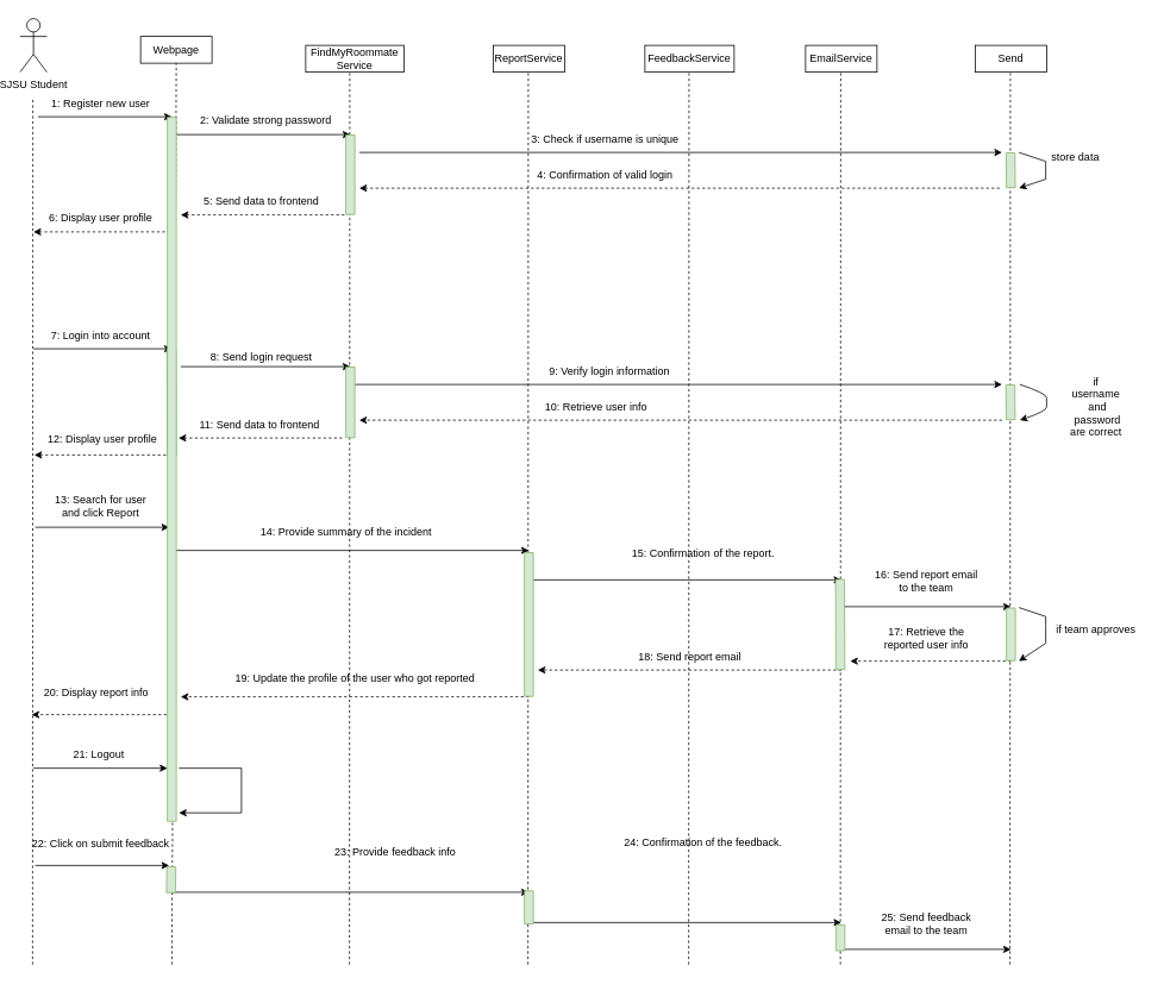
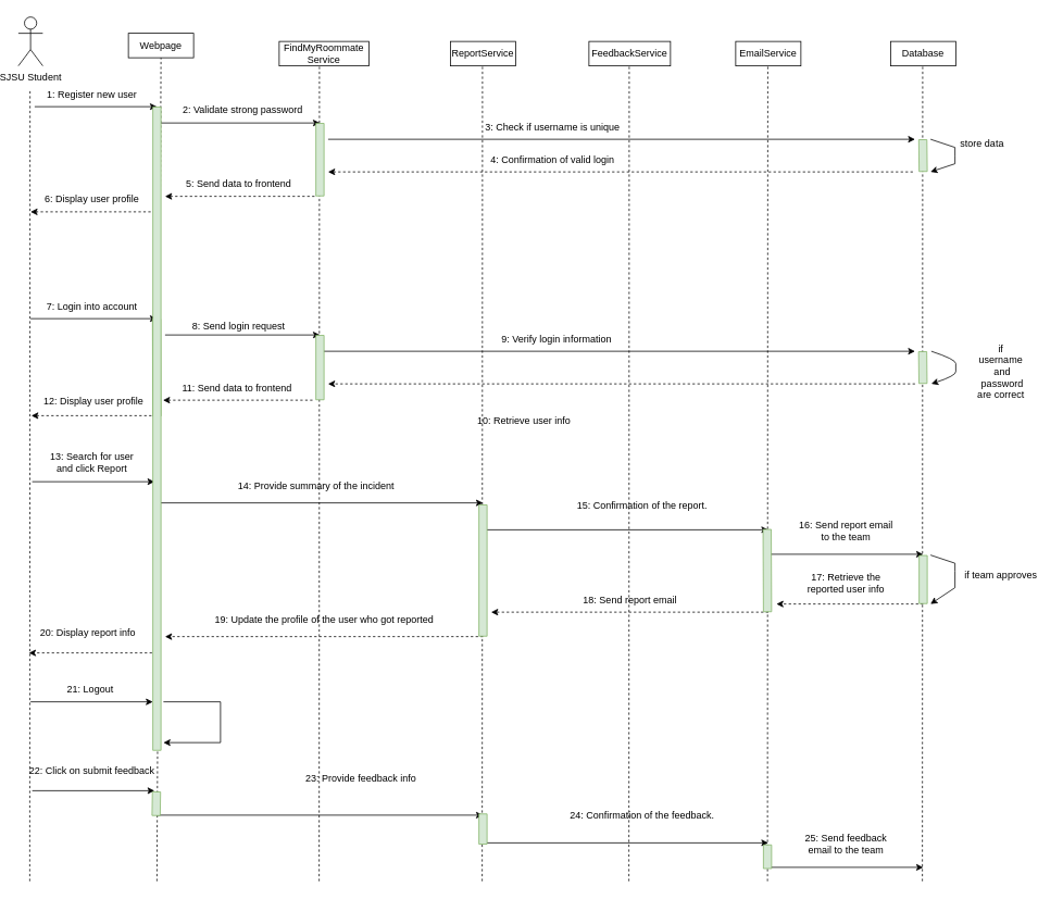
  <mxCell id="0" />
  <mxCell id="1" parent="0" />
  <mxCell id="2" value="SJSU Student" style="shape=umlActor;verticalLabelPosition=bottom;verticalAlign=top;html=1;outlineConnect=0;" parent="1" vertex="1"><mxGeometry x="20" y="20" width="30" height="60" as="geometry" /></mxCell>
  <mxCell id="3" value="Webpage" style="rounded=0;whiteSpace=wrap;html=1;" parent="1" vertex="1"><mxGeometry x="155" y="40" width="80" height="30" as="geometry" /></mxCell>
  <mxCell id="4" value="ReportService" style="rounded=0;whiteSpace=wrap;html=1;" parent="1" vertex="1"><mxGeometry x="550" y="50" width="80" height="30" as="geometry" /></mxCell>
  <mxCell id="5" value="FeedbackService" style="rounded=0;whiteSpace=wrap;html=1;" parent="1" vertex="1"><mxGeometry x="720" y="50" width="100" height="30" as="geometry" /></mxCell>
- <mxCell id="6" value="Send" style="rounded=0;whiteSpace=wrap;html=1;" parent="1" vertex="1"><mxGeometry x="1090" y="50" width="80" height="30" as="geometry" /></mxCell>
+ <mxCell id="6" value="Database" style="rounded=0;whiteSpace=wrap;html=1;" parent="1" vertex="1"><mxGeometry x="1090" y="50" width="80" height="30" as="geometry" /></mxCell>
  <mxCell id="7" value="" style="endArrow=none;dashed=1;html=1;rounded=0;entryX=0.5;entryY=1;entryDx=0;entryDy=0;" parent="1" target="3" edge="1"><mxGeometry width="50" height="50" relative="1" as="geometry"><mxPoint x="190" y="1080" as="sourcePoint" /><mxPoint x="189.37" y="110" as="targetPoint" /></mxGeometry></mxCell>
  <mxCell id="8" value="" style="endArrow=none;dashed=1;html=1;rounded=0;" parent="1" edge="1"><mxGeometry width="50" height="50" relative="1" as="geometry"><mxPoint x="34" y="1080" as="sourcePoint" /><mxPoint x="34.37" y="110" as="targetPoint" /></mxGeometry></mxCell>
  <mxCell id="9" value="" style="endArrow=none;dashed=1;html=1;rounded=0;entryX=0.5;entryY=1;entryDx=0;entryDy=0;" parent="1" edge="1"><mxGeometry width="50" height="50" relative="1" as="geometry"><mxPoint x="589" y="1080" as="sourcePoint" /><mxPoint x="589.38" y="80" as="targetPoint" /></mxGeometry></mxCell>
  <mxCell id="10" value="" style="endArrow=none;dashed=1;html=1;rounded=0;entryX=0.5;entryY=1;entryDx=0;entryDy=0;" parent="1" edge="1"><mxGeometry width="50" height="50" relative="1" as="geometry"><mxPoint x="769" y="1080" as="sourcePoint" /><mxPoint x="769.39" y="80" as="targetPoint" /></mxGeometry></mxCell>
  <mxCell id="11" value="" style="endArrow=none;dashed=1;html=1;rounded=0;entryX=0.5;entryY=1;entryDx=0;entryDy=0;" parent="1" edge="1"><mxGeometry width="50" height="50" relative="1" as="geometry"><mxPoint x="1129" y="1080" as="sourcePoint" /><mxPoint x="1129.38" y="80" as="targetPoint" /></mxGeometry></mxCell>
  <mxCell id="12" value="" style="endArrow=classic;html=1;rounded=0;" parent="1" edge="1"><mxGeometry width="50" height="50" relative="1" as="geometry"><mxPoint x="40" y="130" as="sourcePoint" /><mxPoint x="190" y="130" as="targetPoint" /></mxGeometry></mxCell>
  <mxCell id="13" value="" style="endArrow=classic;html=1;rounded=0;" parent="1" edge="1"><mxGeometry width="50" height="50" relative="1" as="geometry"><mxPoint x="400" y="170" as="sourcePoint" /><mxPoint x="1120" y="170" as="targetPoint" /></mxGeometry></mxCell>
  <mxCell id="14" value="1: Register new user" style="text;html=1;align=center;verticalAlign=middle;resizable=0;points=[];autosize=1;strokeColor=none;fillColor=none;" parent="1" vertex="1"><mxGeometry x="45" y="100" width="130" height="30" as="geometry" /></mxCell>
  <mxCell id="15" value="3: Check if username is unique" style="text;html=1;align=center;verticalAlign=middle;resizable=0;points=[];autosize=1;strokeColor=none;fillColor=none;" parent="1" vertex="1"><mxGeometry x="580" y="140" width="190" height="30" as="geometry" /></mxCell>
  <mxCell id="16" value="" style="endArrow=classic;html=1;rounded=0;" parent="1" edge="1"><mxGeometry width="50" height="50" relative="1" as="geometry"><mxPoint x="35" y="390" as="sourcePoint" /><mxPoint x="190" y="390" as="targetPoint" /></mxGeometry></mxCell>
  <mxCell id="17" value="7: Login into account" style="text;html=1;align=center;verticalAlign=middle;resizable=0;points=[];autosize=1;strokeColor=none;fillColor=none;" parent="1" vertex="1"><mxGeometry x="45" y="360" width="130" height="30" as="geometry" /></mxCell>
- <mxCell id="18" value="10: Retrieve user info" style="text;html=1;align=center;verticalAlign=middle;resizable=0;points=[];autosize=1;strokeColor=none;fillColor=none;" parent="1" vertex="1"><mxGeometry x="595" y="440" width="140" height="30" as="geometry" /></mxCell>
+ <mxCell id="18" value="10: Retrieve user info" style="text;html=1;align=center;verticalAlign=middle;resizable=0;points=[];autosize=1;strokeColor=none;fillColor=none;" parent="1" vertex="1"><mxGeometry x="570" y="500" width="140" height="30" as="geometry" /></mxCell>
  <mxCell id="19" value="FindMyRoommate&lt;br&gt;Service" style="rounded=0;whiteSpace=wrap;html=1;" parent="1" vertex="1"><mxGeometry x="340" y="50" width="110" height="30" as="geometry" /></mxCell>
  <mxCell id="20" value="" style="endArrow=none;dashed=1;html=1;rounded=0;entryX=0.5;entryY=1;entryDx=0;entryDy=0;" parent="1" edge="1"><mxGeometry width="50" height="50" relative="1" as="geometry"><mxPoint x="389" y="1080" as="sourcePoint" /><mxPoint x="389.38" y="80" as="targetPoint" /></mxGeometry></mxCell>
  <mxCell id="21" value="" style="endArrow=classic;html=1;rounded=0;" parent="1" edge="1"><mxGeometry width="50" height="50" relative="1" as="geometry"><mxPoint x="190" y="150" as="sourcePoint" /><mxPoint x="390" y="150" as="targetPoint" /></mxGeometry></mxCell>
  <mxCell id="22" value="" style="shape=flexArrow;endArrow=none;html=1;rounded=0;endFill=0;fillColor=#d5e8d4;strokeColor=#82b366;" parent="1" edge="1"><mxGeometry width="50" height="50" relative="1" as="geometry"><mxPoint x="390" y="240" as="sourcePoint" /><mxPoint x="390" y="150" as="targetPoint" /></mxGeometry></mxCell>
  <mxCell id="23" value="2: Validate strong password" style="text;html=1;align=center;verticalAlign=middle;resizable=0;points=[];autosize=1;strokeColor=none;fillColor=none;" parent="1" vertex="1"><mxGeometry x="210" y="119" width="170" height="30" as="geometry" /></mxCell>
  <mxCell id="24" value="" style="shape=flexArrow;endArrow=none;html=1;rounded=0;endFill=0;fillColor=#d5e8d4;strokeColor=#82b366;" parent="1" edge="1"><mxGeometry width="50" height="50" relative="1" as="geometry"><mxPoint x="1130" y="210" as="sourcePoint" /><mxPoint x="1129.58" y="170" as="targetPoint" /></mxGeometry></mxCell>
  <mxCell id="25" value="" style="endArrow=classic;html=1;rounded=0;" parent="1" edge="1"><mxGeometry width="50" height="50" relative="1" as="geometry"><mxPoint x="1139" y="170" as="sourcePoint" /><mxPoint x="1139" y="210" as="targetPoint" /><Array as="points"><mxPoint x="1169" y="180" /><mxPoint x="1169" y="190" /><mxPoint x="1169" y="200" /></Array></mxGeometry></mxCell>
  <mxCell id="26" value="" style="endArrow=none;dashed=1;html=1;rounded=0;fontFamily=Helvetica;fontSize=12;fontColor=default;startArrow=classic;startFill=1;" parent="1" edge="1"><mxGeometry width="50" height="50" relative="1" as="geometry"><mxPoint x="400" y="210" as="sourcePoint" /><mxPoint x="1120" y="210" as="targetPoint" /></mxGeometry></mxCell>
  <mxCell id="27" value="4: Confirmation of valid login" style="text;html=1;align=center;verticalAlign=middle;resizable=0;points=[];autosize=1;strokeColor=none;fillColor=none;fontSize=12;fontFamily=Helvetica;fontColor=default;" parent="1" vertex="1"><mxGeometry x="590" y="180" width="170" height="30" as="geometry" /></mxCell>
  <mxCell id="28" value="" style="endArrow=none;dashed=1;html=1;rounded=0;fontFamily=Helvetica;fontSize=12;fontColor=default;startArrow=classic;startFill=1;" parent="1" edge="1"><mxGeometry width="50" height="50" relative="1" as="geometry"><mxPoint x="200" y="240" as="sourcePoint" /><mxPoint x="385" y="240" as="targetPoint" /></mxGeometry></mxCell>
  <mxCell id="29" value="5: Send data to frontend" style="text;html=1;align=center;verticalAlign=middle;resizable=0;points=[];autosize=1;strokeColor=none;fillColor=none;fontSize=12;fontFamily=Helvetica;fontColor=default;" parent="1" vertex="1"><mxGeometry x="215" y="210" width="150" height="30" as="geometry" /></mxCell>
  <mxCell id="30" value="" style="endArrow=classic;html=1;rounded=0;fontFamily=Helvetica;fontSize=12;fontColor=default;" parent="1" edge="1"><mxGeometry width="50" height="50" relative="1" as="geometry"><mxPoint x="200" y="410" as="sourcePoint" /><mxPoint x="390" y="410" as="targetPoint" /></mxGeometry></mxCell>
  <mxCell id="31" value="8: Send login request" style="text;html=1;align=center;verticalAlign=middle;resizable=0;points=[];autosize=1;strokeColor=none;fillColor=none;fontSize=12;fontFamily=Helvetica;fontColor=default;" parent="1" vertex="1"><mxGeometry x="220" y="385" width="140" height="30" as="geometry" /></mxCell>
  <mxCell id="32" value="" style="endArrow=classic;html=1;rounded=0;fontFamily=Helvetica;fontSize=12;fontColor=default;" parent="1" edge="1"><mxGeometry width="50" height="50" relative="1" as="geometry"><mxPoint x="390" y="430" as="sourcePoint" /><mxPoint x="1120" y="430" as="targetPoint" /></mxGeometry></mxCell>
  <mxCell id="33" value="" style="shape=flexArrow;endArrow=none;html=1;rounded=0;endFill=0;fillColor=#d5e8d4;strokeColor=#82b366;" parent="1" edge="1"><mxGeometry width="50" height="50" relative="1" as="geometry"><mxPoint x="390" y="490" as="sourcePoint" /><mxPoint x="390" y="410" as="targetPoint" /></mxGeometry></mxCell>
  <mxCell id="34" value="9: Verify login information" style="text;html=1;align=center;verticalAlign=middle;resizable=0;points=[];autosize=1;strokeColor=none;fillColor=none;fontSize=12;fontFamily=Helvetica;fontColor=default;" parent="1" vertex="1"><mxGeometry x="600" y="400" width="160" height="30" as="geometry" /></mxCell>
  <mxCell id="35" value="" style="endArrow=classic;html=1;strokeColor=default;curved=1;" parent="1" edge="1"><mxGeometry width="50" height="50" relative="1" as="geometry"><mxPoint x="1140" y="430" as="sourcePoint" /><mxPoint x="1140" y="470" as="targetPoint" /><Array as="points"><mxPoint x="1170" y="440" /><mxPoint x="1170" y="450" /><mxPoint x="1170" y="460" /></Array></mxGeometry></mxCell>
  <mxCell id="36" value="" style="endArrow=classic;html=1;rounded=0;fontFamily=Helvetica;fontSize=12;fontColor=default;dashed=1;" parent="1" edge="1"><mxGeometry width="50" height="50" relative="1" as="geometry"><mxPoint x="1120" y="470" as="sourcePoint" /><mxPoint x="400" y="470" as="targetPoint" /></mxGeometry></mxCell>
  <mxCell id="37" value="" style="shape=flexArrow;endArrow=none;html=1;rounded=0;endFill=0;fillColor=#d5e8d4;strokeColor=#82b366;" parent="1" edge="1"><mxGeometry width="50" height="50" relative="1" as="geometry"><mxPoint x="1129.8" y="470" as="sourcePoint" /><mxPoint x="1129.38" y="430" as="targetPoint" /></mxGeometry></mxCell>
  <mxCell id="38" value="store data" style="text;html=1;align=center;verticalAlign=middle;resizable=0;points=[];autosize=1;strokeColor=none;fillColor=none;fontSize=12;fontFamily=Helvetica;fontColor=default;" parent="1" vertex="1"><mxGeometry x="1162" y="160" width="80" height="30" as="geometry" /></mxCell>
  <mxCell id="39" value="if &lt;br&gt;username&lt;br&gt;&amp;nbsp;and&lt;br&gt;&amp;nbsp;password&lt;br&gt;are correct" style="text;html=1;align=center;verticalAlign=middle;resizable=0;points=[];autosize=1;strokeColor=none;fillColor=none;fontSize=12;fontFamily=Helvetica;fontColor=default;" parent="1" vertex="1"><mxGeometry x="1185" y="410" width="80" height="90" as="geometry" /></mxCell>
  <mxCell id="40" value="" style="endArrow=none;dashed=1;html=1;rounded=0;fontFamily=Helvetica;fontSize=12;fontColor=default;startArrow=classic;startFill=1;" parent="1" edge="1"><mxGeometry width="50" height="50" relative="1" as="geometry"><mxPoint x="35" y="259" as="sourcePoint" /><mxPoint x="190" y="259" as="targetPoint" /></mxGeometry></mxCell>
  <mxCell id="41" value="6: Display user profile" style="text;html=1;align=center;verticalAlign=middle;resizable=0;points=[];autosize=1;strokeColor=none;fillColor=none;fontSize=12;fontFamily=Helvetica;fontColor=default;" parent="1" vertex="1"><mxGeometry x="40" y="228" width="140" height="30" as="geometry" /></mxCell>
  <mxCell id="42" value="" style="endArrow=none;dashed=1;html=1;rounded=0;fontFamily=Helvetica;fontSize=12;fontColor=default;startArrow=classic;startFill=1;" parent="1" edge="1"><mxGeometry width="50" height="50" relative="1" as="geometry"><mxPoint x="197.5" y="490" as="sourcePoint" /><mxPoint x="382.5" y="490" as="targetPoint" /></mxGeometry></mxCell>
  <mxCell id="43" value="11: Send data to frontend" style="text;html=1;align=center;verticalAlign=middle;resizable=0;points=[];autosize=1;strokeColor=none;fillColor=none;fontSize=12;fontFamily=Helvetica;fontColor=default;" parent="1" vertex="1"><mxGeometry x="207.5" y="460" width="160" height="30" as="geometry" /></mxCell>
  <mxCell id="44" value="" style="endArrow=none;dashed=1;html=1;rounded=0;fontFamily=Helvetica;fontSize=12;fontColor=default;startArrow=classic;startFill=1;" parent="1" edge="1"><mxGeometry width="50" height="50" relative="1" as="geometry"><mxPoint x="36" y="509" as="sourcePoint" /><mxPoint x="191" y="509" as="targetPoint" /></mxGeometry></mxCell>
  <mxCell id="45" value="12: Display user profile" style="text;html=1;align=center;verticalAlign=middle;resizable=0;points=[];autosize=1;strokeColor=none;fillColor=none;fontSize=12;fontFamily=Helvetica;fontColor=default;" parent="1" vertex="1"><mxGeometry x="37" y="477" width="150" height="30" as="geometry" /></mxCell>
  <mxCell id="46" value="" style="shape=flexArrow;endArrow=none;html=1;rounded=0;endFill=0;fillColor=#d5e8d4;strokeColor=#82b366;" parent="1" edge="1"><mxGeometry width="50" height="50" relative="1" as="geometry"><mxPoint x="190" y="510" as="sourcePoint" /><mxPoint x="189.57" y="390" as="targetPoint" /></mxGeometry></mxCell>
  <mxCell id="47" value="13: Search for user &lt;br&gt;and click Report" style="text;html=1;align=center;verticalAlign=middle;resizable=0;points=[];autosize=1;strokeColor=none;fillColor=none;" parent="1" vertex="1"><mxGeometry x="45" y="546" width="130" height="40" as="geometry" /></mxCell>
  <mxCell id="48" value="" style="endArrow=classic;html=1;rounded=0;" parent="1" edge="1"><mxGeometry width="50" height="50" relative="1" as="geometry"><mxPoint x="37" y="590" as="sourcePoint" /><mxPoint x="187" y="590" as="targetPoint" /></mxGeometry></mxCell>
  <mxCell id="49" value="" style="endArrow=classic;html=1;rounded=0;" parent="1" edge="1"><mxGeometry width="50" height="50" relative="1" as="geometry"><mxPoint x="190" y="616" as="sourcePoint" /><mxPoint x="590" y="616" as="targetPoint" /></mxGeometry></mxCell>
  <mxCell id="50" value="14: Provide summary of the incident" style="text;html=1;align=center;verticalAlign=middle;resizable=0;points=[];autosize=1;strokeColor=none;fillColor=none;" parent="1" vertex="1"><mxGeometry x="280" y="580" width="210" height="30" as="geometry" /></mxCell>
  <mxCell id="51" value="" style="endArrow=classic;html=1;rounded=0;" parent="1" edge="1"><mxGeometry width="50" height="50" relative="1" as="geometry"><mxPoint x="590" y="649" as="sourcePoint" /><mxPoint x="940" y="649" as="targetPoint" /></mxGeometry></mxCell>
  <mxCell id="52" value="15: Confirmation of the report." style="text;html=1;align=center;verticalAlign=middle;resizable=0;points=[];autosize=1;strokeColor=none;fillColor=none;" parent="1" vertex="1"><mxGeometry x="695" y="605" width="180" height="30" as="geometry" /></mxCell>
  <mxCell id="53" value="EmailService" style="rounded=0;whiteSpace=wrap;html=1;" parent="1" vertex="1"><mxGeometry x="900" y="50" width="80" height="30" as="geometry" /></mxCell>
  <mxCell id="54" value="" style="endArrow=none;dashed=1;html=1;rounded=0;entryX=0.5;entryY=1;entryDx=0;entryDy=0;" parent="1" edge="1"><mxGeometry width="50" height="50" relative="1" as="geometry"><mxPoint x="939" y="1080" as="sourcePoint" /><mxPoint x="939.38" y="80" as="targetPoint" /></mxGeometry></mxCell>
  <mxCell id="55" value="" style="endArrow=classic;html=1;rounded=0;" parent="1" edge="1"><mxGeometry width="50" height="50" relative="1" as="geometry"><mxPoint x="940" y="679" as="sourcePoint" /><mxPoint x="1130" y="679" as="targetPoint" /></mxGeometry></mxCell>
  <mxCell id="56" value="16: Send report email &lt;br&gt;to the team" style="text;html=1;align=center;verticalAlign=middle;resizable=0;points=[];autosize=1;strokeColor=none;fillColor=none;" parent="1" vertex="1"><mxGeometry x="965" y="630" width="140" height="40" as="geometry" /></mxCell>
  <mxCell id="57" value="" style="endArrow=classic;html=1;rounded=0;" parent="1" edge="1"><mxGeometry width="50" height="50" relative="1" as="geometry"><mxPoint x="1139" y="680" as="sourcePoint" /><mxPoint x="1139" y="740" as="targetPoint" /><Array as="points"><mxPoint x="1169" y="690" /><mxPoint x="1169" y="700" /><mxPoint x="1169" y="720" /></Array></mxGeometry></mxCell>
  <mxCell id="58" value="if team approves" style="text;html=1;align=center;verticalAlign=middle;resizable=0;points=[];autosize=1;strokeColor=none;fillColor=none;fontSize=12;fontFamily=Helvetica;fontColor=default;" parent="1" vertex="1"><mxGeometry x="1170" y="690" width="110" height="30" as="geometry" /></mxCell>
  <mxCell id="59" value="" style="endArrow=classic;html=1;rounded=0;fontFamily=Helvetica;fontSize=12;fontColor=default;dashed=1;" parent="1" edge="1"><mxGeometry width="50" height="50" relative="1" as="geometry"><mxPoint x="1130" y="740" as="sourcePoint" /><mxPoint x="950" y="740" as="targetPoint" /></mxGeometry></mxCell>
  <mxCell id="60" value="" style="endArrow=classic;html=1;rounded=0;fontFamily=Helvetica;fontSize=12;fontColor=default;dashed=1;" parent="1" edge="1"><mxGeometry width="50" height="50" relative="1" as="geometry"><mxPoint x="940" y="750" as="sourcePoint" /><mxPoint x="600" y="750" as="targetPoint" /></mxGeometry></mxCell>
  <mxCell id="61" value="" style="endArrow=classic;html=1;rounded=0;fontFamily=Helvetica;fontSize=12;fontColor=default;dashed=1;" parent="1" edge="1"><mxGeometry width="50" height="50" relative="1" as="geometry"><mxPoint x="590" y="780" as="sourcePoint" /><mxPoint x="200" y="780" as="targetPoint" /></mxGeometry></mxCell>
  <mxCell id="62" value="" style="endArrow=classic;html=1;rounded=0;fontFamily=Helvetica;fontSize=12;fontColor=default;dashed=1;" parent="1" edge="1"><mxGeometry width="50" height="50" relative="1" as="geometry"><mxPoint x="190" y="800" as="sourcePoint" /><mxPoint x="33" y="800" as="targetPoint" /></mxGeometry></mxCell>
  <mxCell id="63" value="" style="shape=flexArrow;endArrow=none;html=1;rounded=0;endFill=0;fillColor=#d5e8d4;strokeColor=#82b366;" parent="1" edge="1"><mxGeometry width="50" height="50" relative="1" as="geometry"><mxPoint x="590" y="780" as="sourcePoint" /><mxPoint x="590" y="618" as="targetPoint" /></mxGeometry></mxCell>
  <mxCell id="64" value="" style="shape=flexArrow;endArrow=none;html=1;rounded=0;endFill=0;fillColor=#d5e8d4;strokeColor=#82b366;" parent="1" edge="1"><mxGeometry width="50" height="50" relative="1" as="geometry"><mxPoint x="939" y="750" as="sourcePoint" /><mxPoint x="938.57" y="648" as="targetPoint" /></mxGeometry></mxCell>
  <mxCell id="65" value="" style="shape=flexArrow;endArrow=none;html=1;rounded=0;endFill=0;fillColor=#d5e8d4;strokeColor=#82b366;" parent="1" edge="1"><mxGeometry width="50" height="50" relative="1" as="geometry"><mxPoint x="1130" y="740" as="sourcePoint" /><mxPoint x="1130" y="680" as="targetPoint" /></mxGeometry></mxCell>
  <mxCell id="66" value="17: Retrieve the &lt;br&gt;reported user info" style="text;html=1;align=center;verticalAlign=middle;resizable=0;points=[];autosize=1;strokeColor=none;fillColor=none;fontSize=12;fontFamily=Helvetica;fontColor=default;" parent="1" vertex="1"><mxGeometry x="975" y="694" width="120" height="40" as="geometry" /></mxCell>
  <mxCell id="67" value="18: Send report email" style="text;html=1;align=center;verticalAlign=middle;resizable=0;points=[];autosize=1;strokeColor=none;fillColor=none;fontSize=12;fontFamily=Helvetica;fontColor=default;" parent="1" vertex="1"><mxGeometry x="700" y="720" width="140" height="30" as="geometry" /></mxCell>
  <mxCell id="68" value="19: Update the profile of the user who got reported" style="text;html=1;align=center;verticalAlign=middle;resizable=0;points=[];autosize=1;strokeColor=none;fillColor=none;fontSize=12;fontFamily=Helvetica;fontColor=default;" parent="1" vertex="1"><mxGeometry x="250" y="745" width="290" height="30" as="geometry" /></mxCell>
  <mxCell id="69" value="20: Display report info" style="text;html=1;align=center;verticalAlign=middle;resizable=0;points=[];autosize=1;strokeColor=none;fillColor=none;fontSize=12;fontFamily=Helvetica;fontColor=default;" parent="1" vertex="1"><mxGeometry x="35" y="760" width="140" height="30" as="geometry" /></mxCell>
  <mxCell id="70" value="22: Click on submit feedback" style="text;html=1;align=center;verticalAlign=middle;resizable=0;points=[];autosize=1;strokeColor=none;fillColor=none;" parent="1" vertex="1"><mxGeometry x="20" y="930" width="180" height="30" as="geometry" /></mxCell>
  <mxCell id="71" value="" style="endArrow=classic;html=1;rounded=0;" parent="1" edge="1"><mxGeometry width="50" height="50" relative="1" as="geometry"><mxPoint x="37" y="969" as="sourcePoint" /><mxPoint x="187" y="969" as="targetPoint" /></mxGeometry></mxCell>
  <mxCell id="72" value="" style="endArrow=classic;html=1;rounded=0;" parent="1" edge="1"><mxGeometry width="50" height="50" relative="1" as="geometry"><mxPoint x="190" y="999" as="sourcePoint" /><mxPoint x="590" y="999" as="targetPoint" /></mxGeometry></mxCell>
  <mxCell id="73" value="23: Provide feedback info" style="text;html=1;align=center;verticalAlign=middle;resizable=0;points=[];autosize=1;strokeColor=none;fillColor=none;" parent="1" vertex="1"><mxGeometry x="360" y="939" width="160" height="30" as="geometry" /></mxCell>
  <mxCell id="74" value="" style="endArrow=classic;html=1;rounded=0;" parent="1" edge="1"><mxGeometry width="50" height="50" relative="1" as="geometry"><mxPoint x="590" y="1033" as="sourcePoint" /><mxPoint x="940" y="1033" as="targetPoint" /></mxGeometry></mxCell>
- <mxCell id="75" value="24: Confirmation of the feedback." style="text;html=1;align=center;verticalAlign=middle;resizable=0;points=[];autosize=1;strokeColor=none;fillColor=none;" parent="1" vertex="1"><mxGeometry x="685" y="929" width="200" height="30" as="geometry" /></mxCell>
+ <mxCell id="75" value="24: Confirmation of the feedback." style="text;html=1;align=center;verticalAlign=middle;resizable=0;points=[];autosize=1;strokeColor=none;fillColor=none;" parent="1" vertex="1"><mxGeometry x="685" y="984" width="200" height="30" as="geometry" /></mxCell>
  <mxCell id="76" value="" style="endArrow=classic;html=1;rounded=0;" parent="1" edge="1"><mxGeometry width="50" height="50" relative="1" as="geometry"><mxPoint x="940" y="1063" as="sourcePoint" /><mxPoint x="1130" y="1063" as="targetPoint" /></mxGeometry></mxCell>
  <mxCell id="77" value="25: Send feedback&lt;br&gt;email to the team" style="text;html=1;align=center;verticalAlign=middle;resizable=0;points=[];autosize=1;strokeColor=none;fillColor=none;" parent="1" vertex="1"><mxGeometry x="975" y="1014" width="120" height="40" as="geometry" /></mxCell>
  <mxCell id="78" value="" style="shape=flexArrow;endArrow=none;html=1;rounded=0;endFill=0;fillColor=#d5e8d4;strokeColor=#82b366;" parent="1" edge="1"><mxGeometry width="50" height="50" relative="1" as="geometry"><mxPoint x="590" y="1035" as="sourcePoint" /><mxPoint x="590" y="997" as="targetPoint" /></mxGeometry></mxCell>
  <mxCell id="79" value="" style="shape=flexArrow;endArrow=none;html=1;rounded=0;endFill=0;fillColor=#d5e8d4;strokeColor=#82b366;" parent="1" edge="1"><mxGeometry width="50" height="50" relative="1" as="geometry"><mxPoint x="939" y="1065" as="sourcePoint" /><mxPoint x="939" y="1035" as="targetPoint" /></mxGeometry></mxCell>
  <mxCell id="80" value="" style="shape=flexArrow;endArrow=none;html=1;rounded=0;endFill=0;fillColor=#d5e8d4;strokeColor=#82b366;" parent="1" edge="1"><mxGeometry width="50" height="50" relative="1" as="geometry"><mxPoint x="190" y="920" as="sourcePoint" /><mxPoint x="190" y="130" as="targetPoint" /></mxGeometry></mxCell>
  <mxCell id="81" value="21: Logout" style="text;html=1;align=center;verticalAlign=middle;resizable=0;points=[];autosize=1;strokeColor=none;fillColor=none;" parent="1" vertex="1"><mxGeometry x="68" y="830" width="80" height="30" as="geometry" /></mxCell>
  <mxCell id="82" value="" style="endArrow=classic;html=1;rounded=0;" parent="1" edge="1"><mxGeometry width="50" height="50" relative="1" as="geometry"><mxPoint x="35" y="860" as="sourcePoint" /><mxPoint x="185" y="860" as="targetPoint" /></mxGeometry></mxCell>
  <mxCell id="83" value="" style="endArrow=classic;html=1;rounded=0;fontFamily=Helvetica;fontSize=12;fontColor=default;" parent="1" edge="1"><mxGeometry width="50" height="50" relative="1" as="geometry"><mxPoint x="198" y="860" as="sourcePoint" /><mxPoint x="198" y="910" as="targetPoint" /><Array as="points"><mxPoint x="268" y="860" /><mxPoint x="268" y="910" /></Array></mxGeometry></mxCell>
  <mxCell id="84" value="" style="shape=flexArrow;endArrow=none;html=1;rounded=0;endFill=0;fillColor=#d5e8d4;strokeColor=#82b366;" edge="1" parent="1"><mxGeometry width="50" height="50" relative="1" as="geometry"><mxPoint x="189" y="1000" as="sourcePoint" /><mxPoint x="189.47" y="970" as="targetPoint" /></mxGeometry></mxCell>
